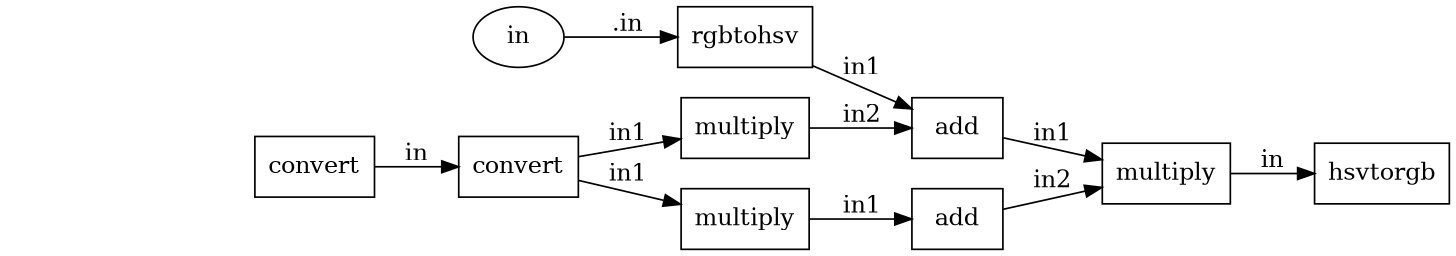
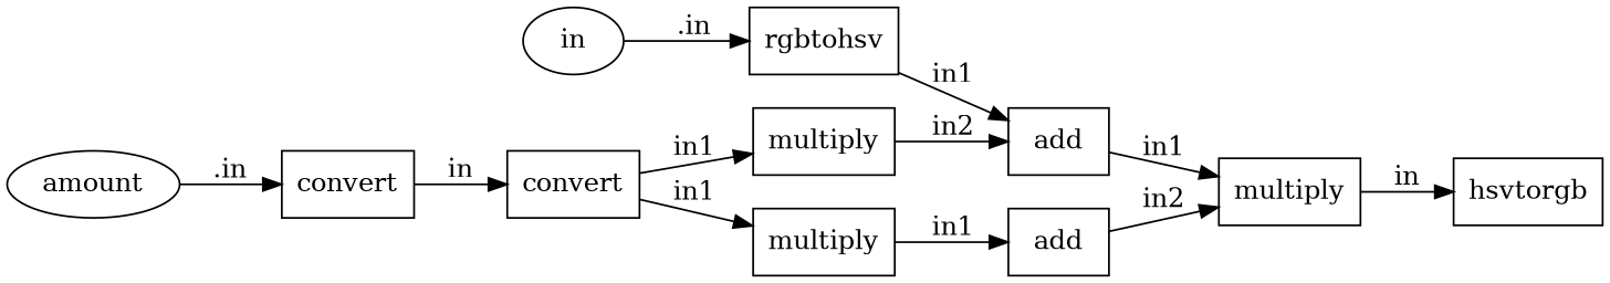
  digraph {
    rankdir=LR
    node [shape=box]
    n1 [label=hsvtorgb]
    n2 [label=multiply]
    n3 [label=add]
    n4 [label=rgbtohsv]
    n5 [label=in shape=ellipse]
    n6 [label=multiply]
    n7 [label=convert]
    n8 [label=multiply]
    n9 [label=add]
    n10 [label=convert]
+   n11 [label=amount shape=ellipse]
    n2 -> n1 [label=in]
    n3 -> n2 [label=in1]
    n4 -> n3 [label=in1]
    n5 -> n4 [label=".in"]
    n6 -> n3 [label=in2]
    n7 -> n6 [label=in1]
    n7 -> n8 [label=in1]
    n8 -> n9 [label=in1]
    n9 -> n2 [label=in2]
    n10 -> n7 [label=in]
+   n11 -> n10 [label=".in"]
  }
